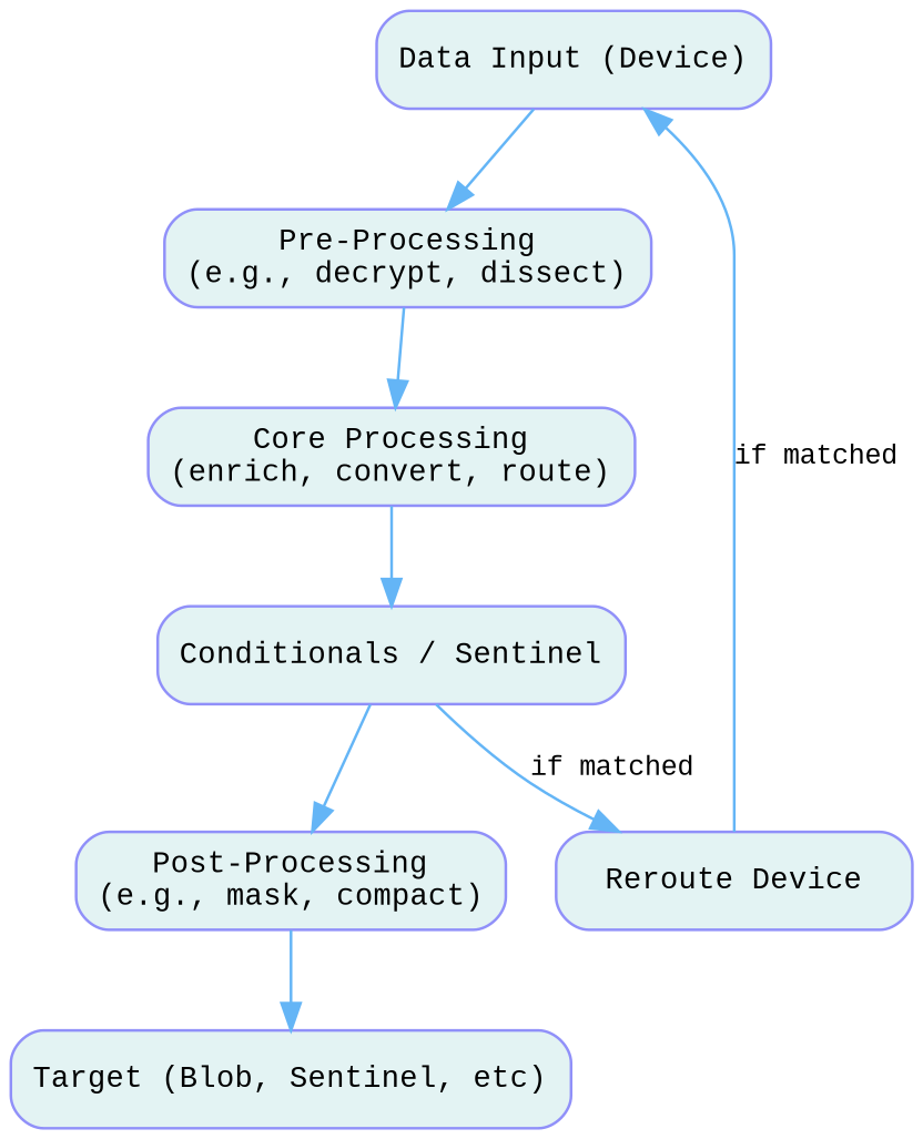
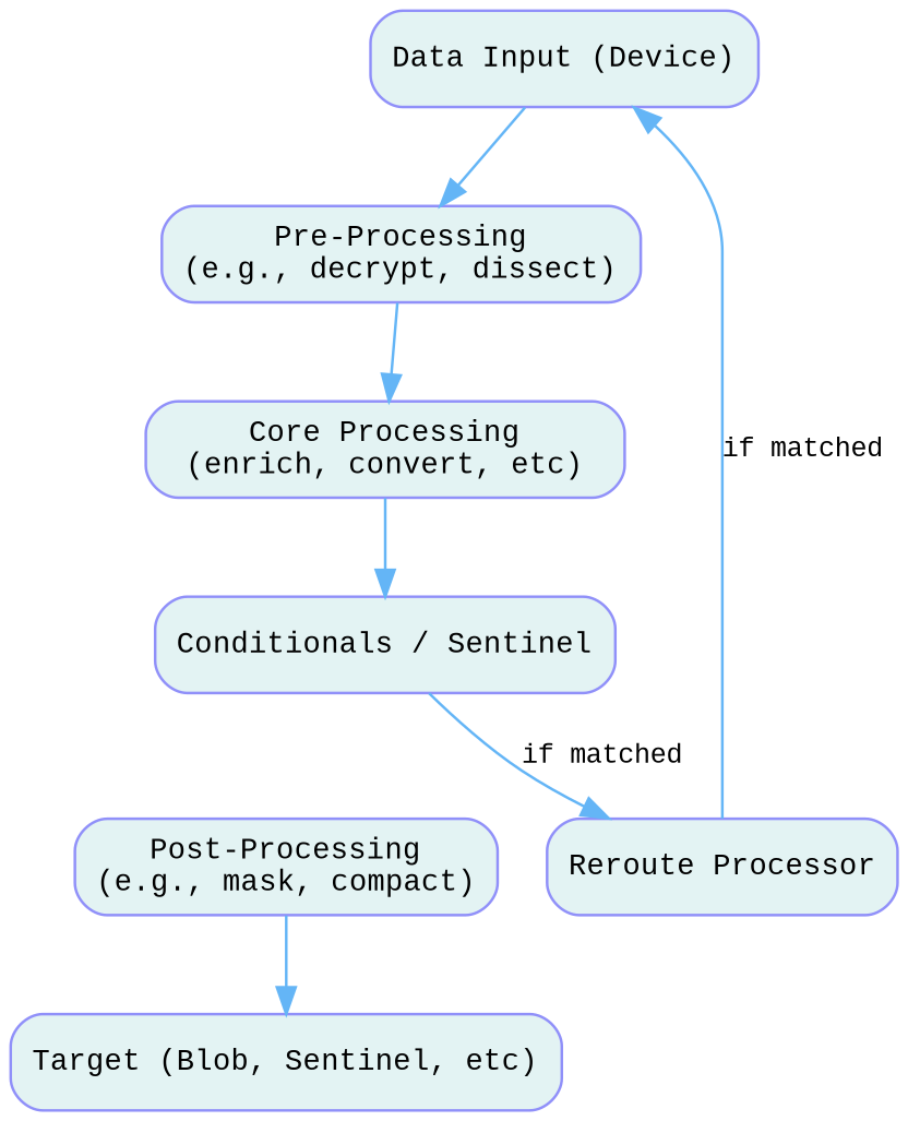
  digraph {
    bgcolor=white
    fillcolor="#f9f9f9"
    fontname="Liberation Mono"
    style=filled
    node [color="#9090f9" fillcolor="#e3f3f3" fontname="Liberation Mono" fontsize=11 shape=box style="filled,rounded"]
    edge [color="#64b5f6" fontname="Liberation Mono" fontsize=10]
    n1 [label="Data Input (Device)"]
    n2 [label="Pre-Processing\n(e.g., decrypt, dissect)"]
-   n3 [label="Core Processing\n(enrich, convert, route)"]
+   n3 [label="Core Processing\n(enrich, convert, etc)"]
    n4 [label="Conditionals / Sentinel"]
-   n5 [label="Reroute Device"]
+   n5 [label="Reroute Processor"]
    n6 [label="Post-Processing\n(e.g., mask, compact)"]
    n7 [label="Target (Blob, Sentinel, etc)"]
    n1 -> n2
    n2 -> n3
    n3 -> n4
    n4 -> n5 [label="if matched"]
-   n4 -> n6
    n5 -> n1 [label="if matched"]
    n6 -> n7
  }
